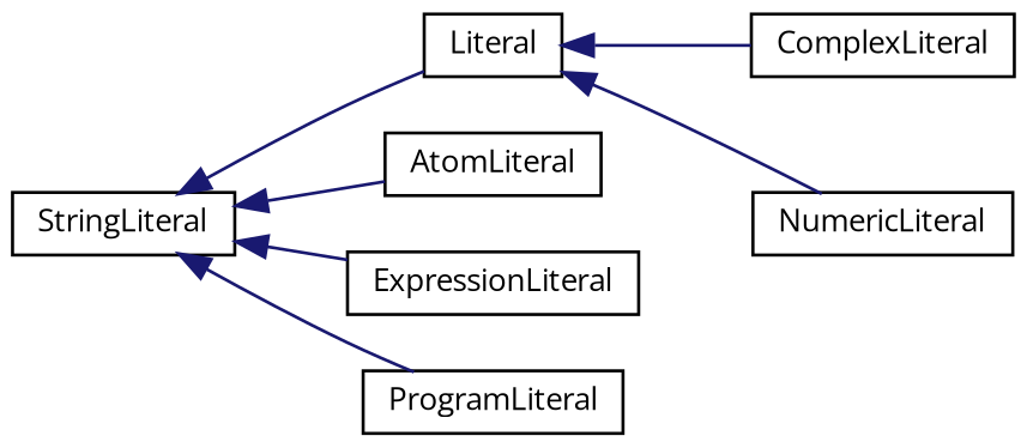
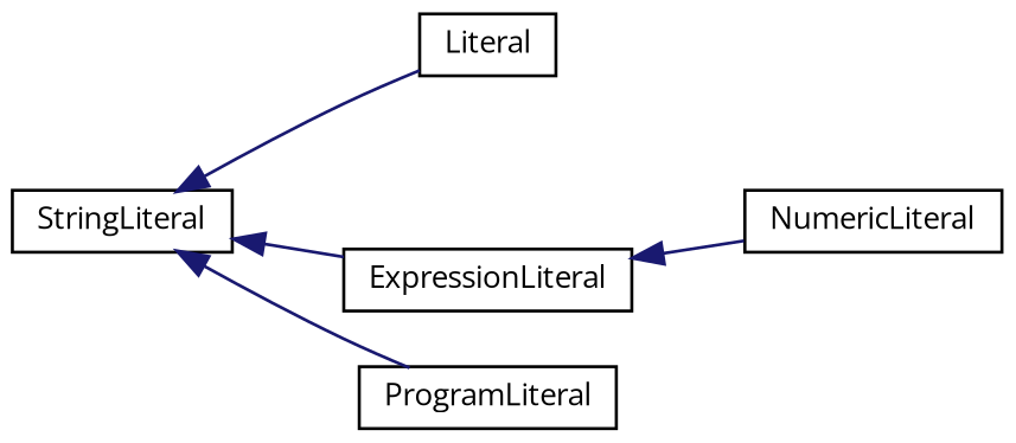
  digraph {
    fontname="Open Sans"
    rankdir=LR
    node [color=black fillcolor=white fontname="Open Sans" fontsize=10 shape=record style=filled]
    edge [color=midnightblue dir=back fontname="Open Sans" fontsize=10 labelfontname=Helvetica labelfontsize=10 style=solid]
    n1 [height=0.2 label=Literal width=0.4]
-   n2 [height=0.2 label=ComplexLiteral width=0.4]
    n3 [height=0.2 label=NumericLiteral width=0.4]
    n4 [height=0.2 label=StringLiteral width=0.4]
-   n5 [height=0.2 label=AtomLiteral width=0.4]
    n6 [height=0.2 label=ExpressionLiteral width=0.4]
    n7 [height=0.2 label=ProgramLiteral width=0.4]
-   n1 -> n2
-   n1 -> n3
+   n6 -> n3
    n4 -> n1
-   n4 -> n5
    n4 -> n6
    n4 -> n7
  }
